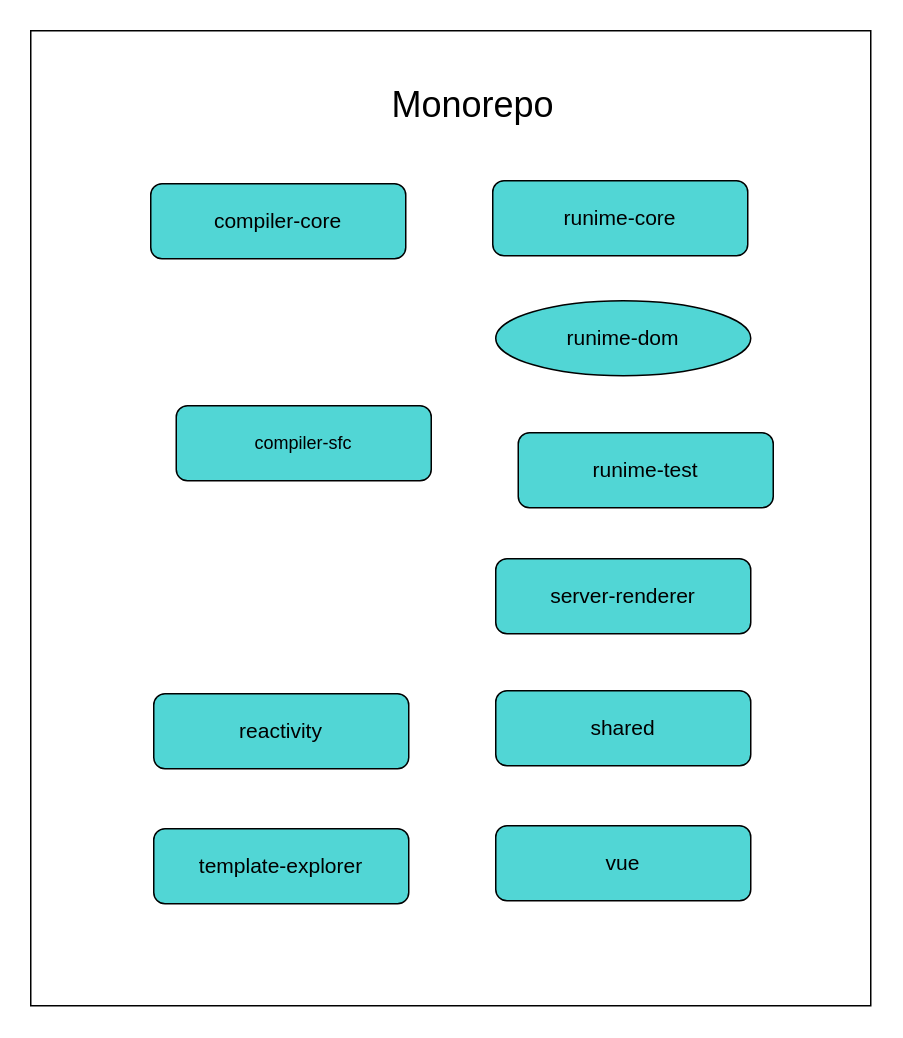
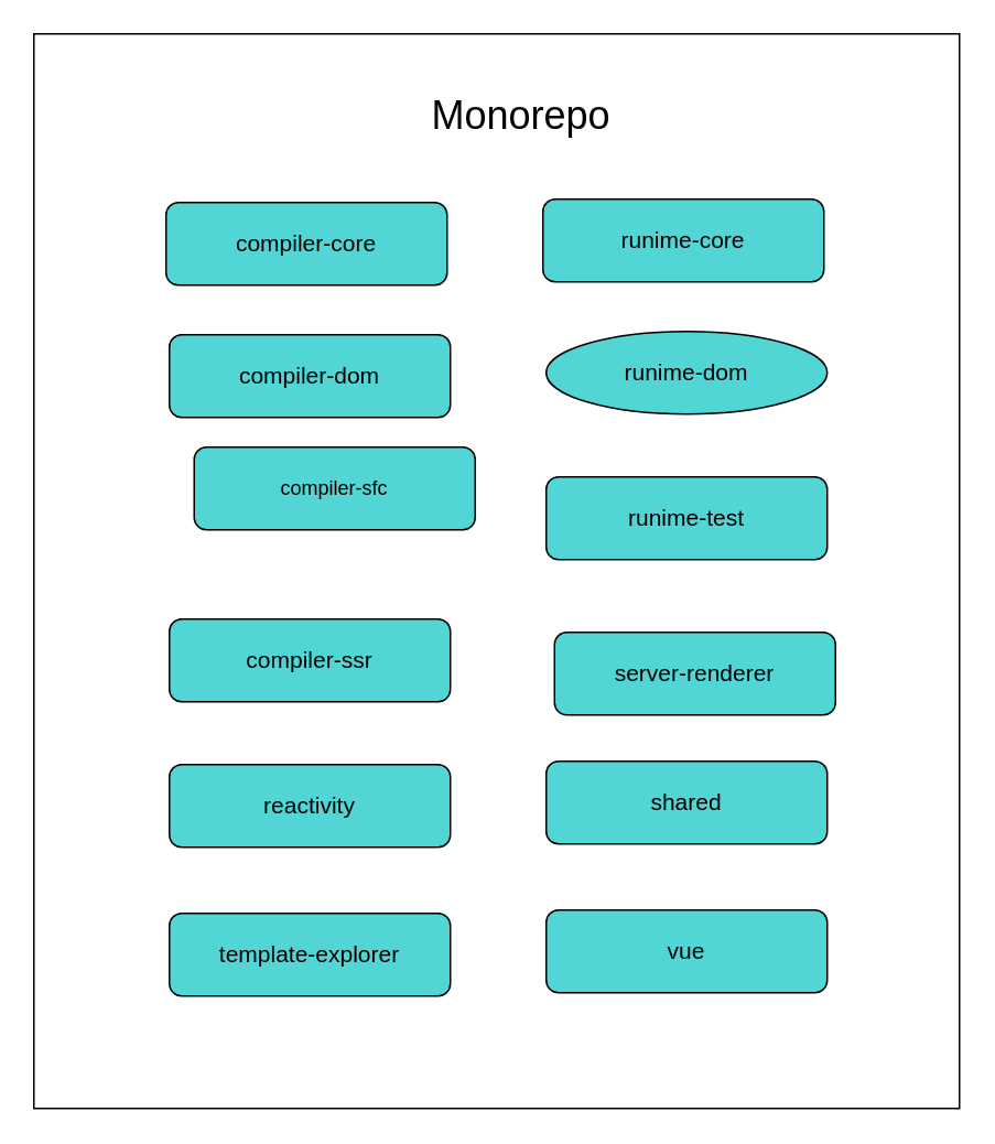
  <mxCell id="0" />
  <mxCell id="1" parent="0" />
  <mxCell id="2" value="" style="rounded=0;whiteSpace=wrap;html=1;" vertex="1" parent="1"><mxGeometry x="20" y="20" width="560" height="650" as="geometry" /></mxCell>
  <mxCell id="3" value="&lt;font style=&quot;font-size: 14px&quot;&gt;compiler-core&lt;/font&gt;" style="rounded=1;whiteSpace=wrap;html=1;fillColor=#51D6D5;" vertex="1" parent="1"><mxGeometry x="100" y="122" width="170" height="50" as="geometry" /></mxCell>
+ <mxCell id="4" value="&lt;font style=&quot;font-size: 14px&quot;&gt;compiler-dom&lt;/font&gt;" style="rounded=1;whiteSpace=wrap;html=1;fillColor=#51D6D5;" vertex="1" parent="1"><mxGeometry x="102" y="202" width="170" height="50" as="geometry" /></mxCell>
  <mxCell id="5" value="compiler-sfc" style="rounded=1;whiteSpace=wrap;html=1;fillColor=#51D6D5;" vertex="1" parent="1"><mxGeometry x="117" y="270" width="170" height="50" as="geometry" /></mxCell>
+ <mxCell id="6" value="&lt;font style=&quot;font-size: 14px&quot;&gt;compiler-ssr&lt;/font&gt;" style="rounded=1;whiteSpace=wrap;html=1;fillColor=#51D6D5;" vertex="1" parent="1"><mxGeometry x="102" y="374" width="170" height="50" as="geometry" /></mxCell>
  <mxCell id="7" value="&lt;font style=&quot;font-size: 14px&quot;&gt;reactivity&lt;/font&gt;" style="rounded=1;whiteSpace=wrap;html=1;fillColor=#51D6D5;" vertex="1" parent="1"><mxGeometry x="102" y="462" width="170" height="50" as="geometry" /></mxCell>
  <mxCell id="8" value="&lt;font style=&quot;font-size: 14px&quot;&gt;runime-core&lt;/font&gt;" style="rounded=1;whiteSpace=wrap;html=1;fillColor=#51D6D5;" vertex="1" parent="1"><mxGeometry x="328" y="120" width="170" height="50" as="geometry" /></mxCell>
  <mxCell id="9" value="&lt;font style=&quot;font-size: 14px&quot;&gt;runime-dom&lt;/font&gt;" style="ellipse;whiteSpace=wrap;html=1;fillColor=#51D6D5;" vertex="1" parent="1"><mxGeometry x="330" y="200" width="170" height="50" as="geometry" /></mxCell>
- <mxCell id="10" value="&lt;font style=&quot;font-size: 14px&quot;&gt;runime-test&lt;/font&gt;" style="rounded=1;whiteSpace=wrap;html=1;fillColor=#51D6D5;" vertex="1" parent="1"><mxGeometry x="345" y="288" width="170" height="50" as="geometry" /></mxCell>
- <mxCell id="11" value="&lt;font style=&quot;font-size: 14px&quot;&gt;server-renderer&lt;/font&gt;" style="rounded=1;whiteSpace=wrap;html=1;fillColor=#51D6D5;" vertex="1" parent="1"><mxGeometry x="330" y="372" width="170" height="50" as="geometry" /></mxCell>
+ <mxCell id="10" value="&lt;font style=&quot;font-size: 14px&quot;&gt;runime-test&lt;/font&gt;" style="rounded=1;whiteSpace=wrap;html=1;fillColor=#51D6D5;" vertex="1" parent="1"><mxGeometry x="330" y="288" width="170" height="50" as="geometry" /></mxCell>
+ <mxCell id="11" value="&lt;font style=&quot;font-size: 14px&quot;&gt;server-renderer&lt;/font&gt;" style="rounded=1;whiteSpace=wrap;html=1;fillColor=#51D6D5;" vertex="1" parent="1"><mxGeometry x="335" y="382" width="170" height="50" as="geometry" /></mxCell>
  <mxCell id="12" value="&lt;font style=&quot;font-size: 14px&quot;&gt;shared&lt;/font&gt;" style="rounded=1;whiteSpace=wrap;html=1;fillColor=#51D6D5;" vertex="1" parent="1"><mxGeometry x="330" y="460" width="170" height="50" as="geometry" /></mxCell>
  <mxCell id="13" value="&lt;font style=&quot;font-size: 14px&quot;&gt;template-explorer&lt;/font&gt;" style="rounded=1;whiteSpace=wrap;html=1;fillColor=#51D6D5;" vertex="1" parent="1"><mxGeometry x="102" y="552" width="170" height="50" as="geometry" /></mxCell>
  <mxCell id="14" value="&lt;font style=&quot;font-size: 14px&quot;&gt;vue&lt;/font&gt;" style="rounded=1;whiteSpace=wrap;html=1;fillColor=#51D6D5;" vertex="1" parent="1"><mxGeometry x="330" y="550" width="170" height="50" as="geometry" /></mxCell>
  <mxCell id="15" value="&lt;font style=&quot;font-size: 24px&quot;&gt;Monorepo&lt;/font&gt;" style="text;html=1;strokeColor=none;fillColor=none;align=center;verticalAlign=middle;whiteSpace=wrap;rounded=0;" vertex="1" parent="1"><mxGeometry x="276" y="60" width="78" height="20" as="geometry" /></mxCell>
